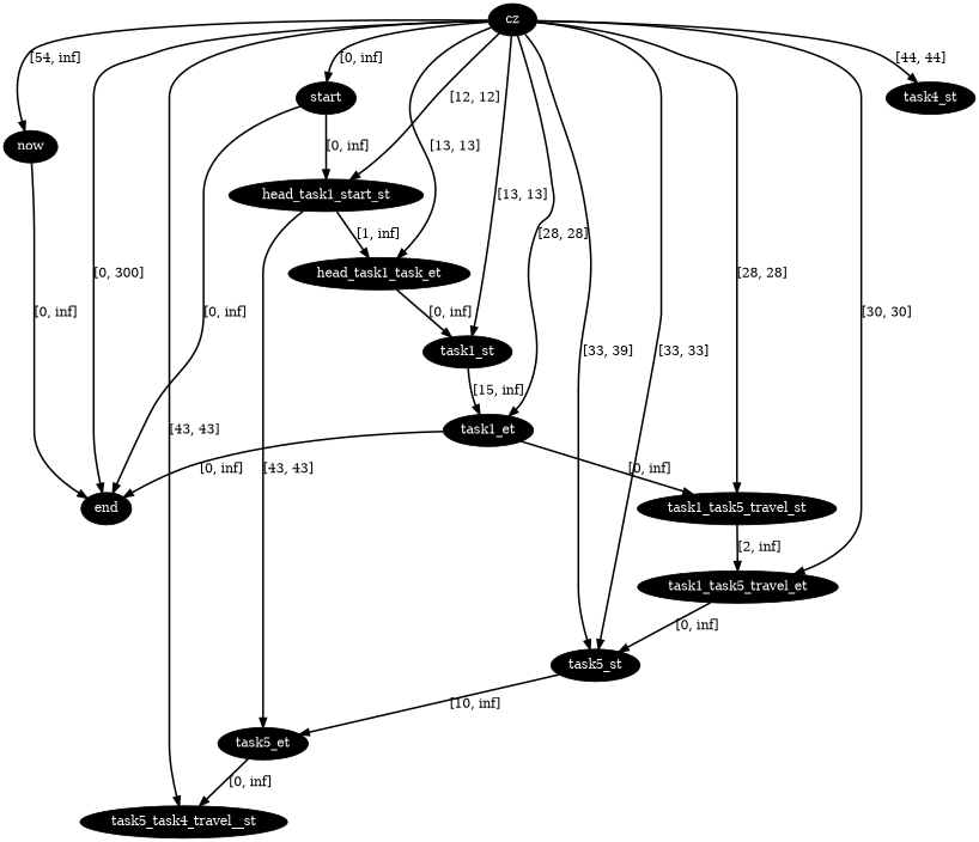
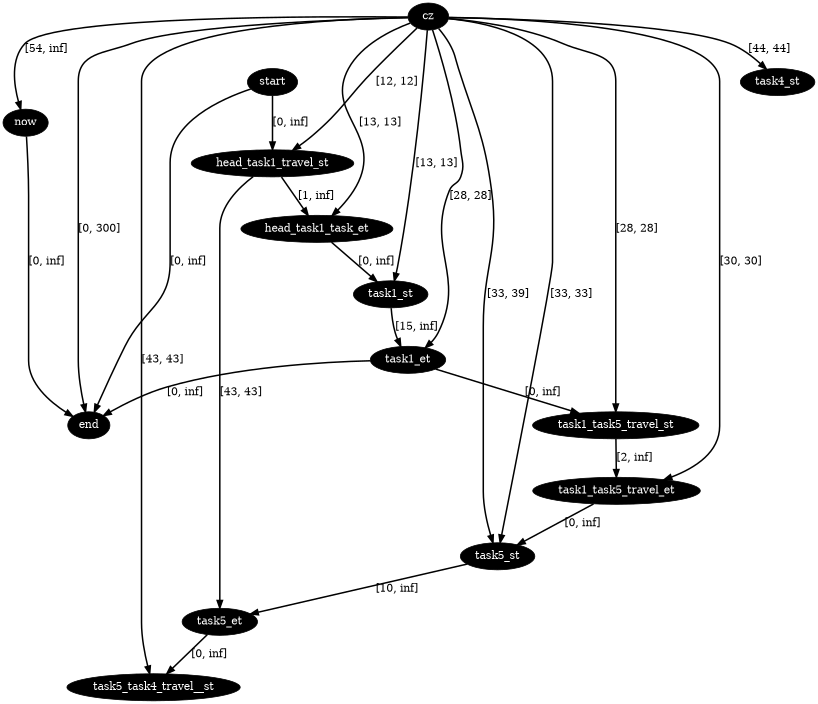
  digraph {
    node [fillcolor=black fontcolor=white style=filled]
    edge [color=black penwidth=2]
    n1 [label=cz]
    n2 [label=start]
    n3 [label=now]
    n4 [label=end]
-   n5 [label=head_task1_start_st]
+   n5 [label=head_task1_travel_st]
    n6 [label=head_task1_task_et]
    n7 [label=task1_st]
    n8 [label=task1_et]
    n9 [label=task4_st]
    n10 [label=task5_st]
    n11 [label=task1_task5_travel_st]
    n12 [label=task1_task5_travel_et]
    n13 [label=task5_task4_travel__st]
    n14 [label=task5_et]
-   n1 -> n2 [label="[0, inf]"]
    n1 -> n3 [label="[54, inf]"]
    n1 -> n4 [label="[0, 300]"]
    n1 -> n5 [label="[12, 12]"]
    n1 -> n6 [label="[13, 13]"]
    n1 -> n7 [label="[13, 13]"]
    n1 -> n8 [label="[28, 28]"]
    n1 -> n9 [label="[44, 44]"]
    n1 -> n10 [label="[33, 33]"]
    n1 -> n10 [label="[33, 39]"]
    n1 -> n11 [label="[28, 28]"]
    n1 -> n12 [label="[30, 30]"]
    n1 -> n13 [label="[43, 43]"]
    n2 -> n4 [label="[0, inf]"]
    n2 -> n5 [label="[0, inf]"]
    n3 -> n4 [label="[0, inf]"]
    n5 -> n6 [label="[1, inf]"]
    n5 -> n14 [label="[43, 43]"]
    n6 -> n7 [label="[0, inf]"]
    n7 -> n8 [label="[15, inf]"]
    n8 -> n4 [label="[0, inf]"]
    n8 -> n11 [label="[0, inf]"]
    n10 -> n14 [label="[10, inf]"]
    n11 -> n12 [label="[2, inf]"]
    n12 -> n10 [label="[0, inf]"]
    n14 -> n13 [label="[0, inf]"]
  }
